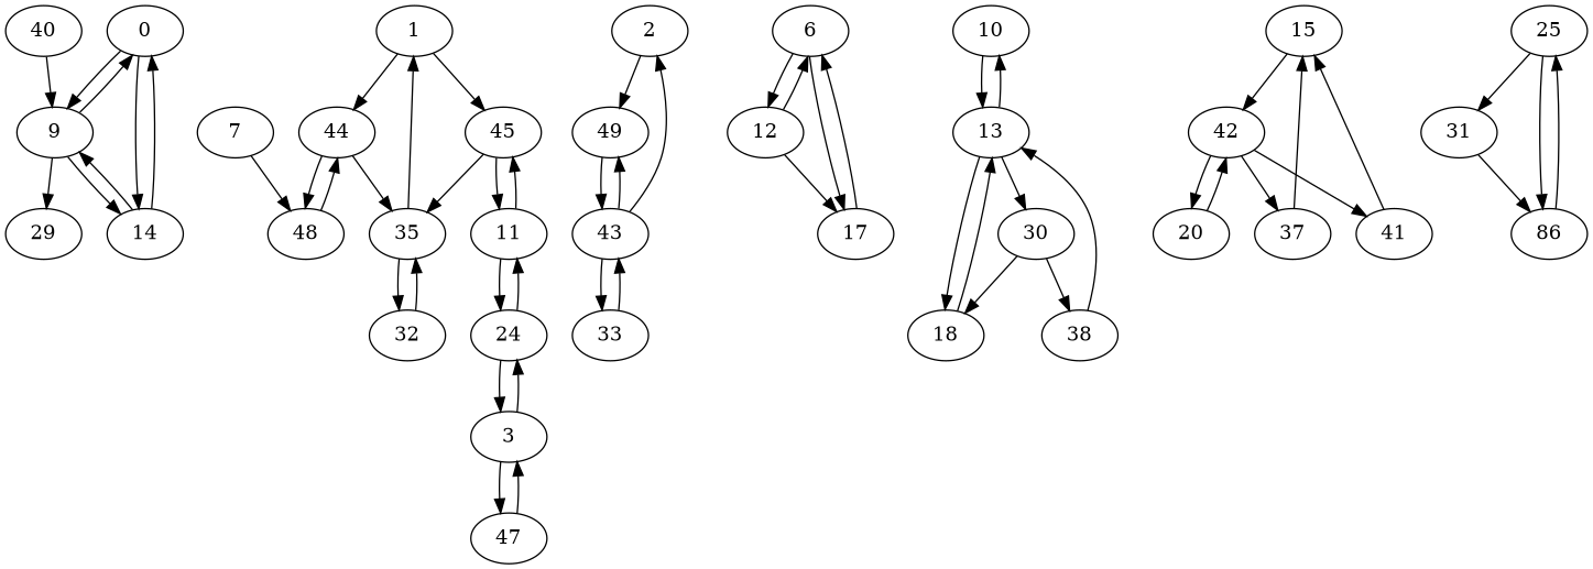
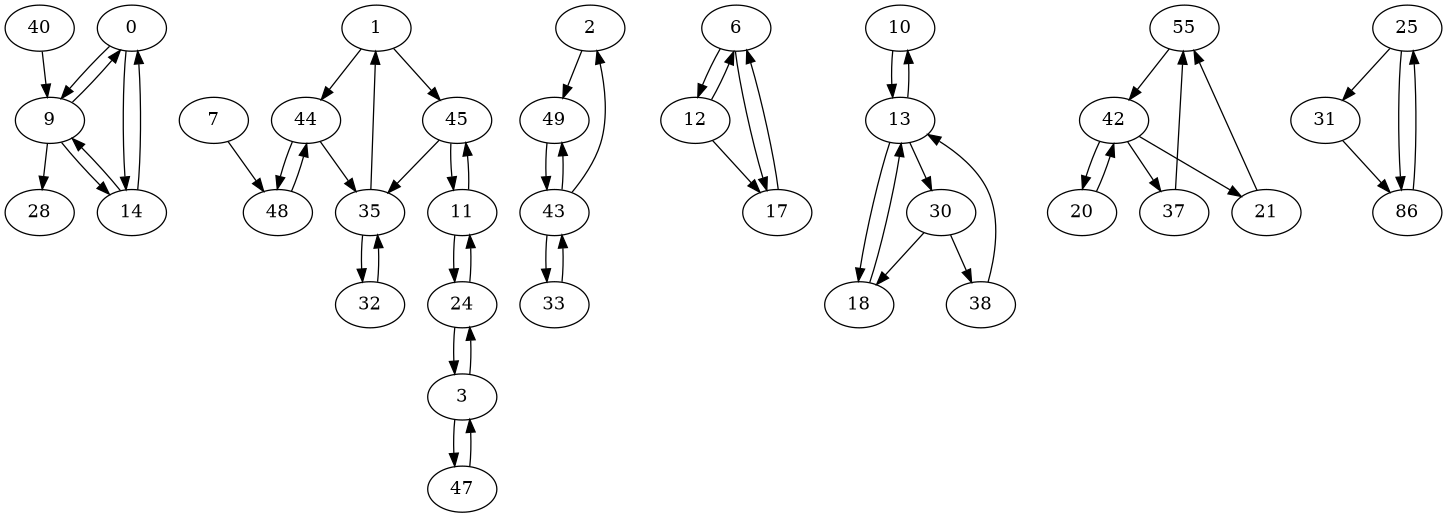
  digraph {
    0
    9
    14
-   29
+   29 [label=28]
    1
    44
    45
    48
    35
    11
    32
    24
    2
    49
    43
    33
    3
    47
    7
    n20 [label=6]
    12
    17
    40
    10
    13
    18
    30
    38
-   15
+   15 [label=55]
    42
    20
    37
-   41
+   41 [label=21]
    25
    31
    n36 [label=86]
    0 -> 9
    0 -> 14
    9 -> 0
    9 -> 14
    9 -> 29
    14 -> 0
    14 -> 9
    1 -> 44
    1 -> 45
    44 -> 48
    44 -> 35
    45 -> 35
    45 -> 11
    48 -> 44
    35 -> 1
    35 -> 32
    11 -> 45
    11 -> 24
    32 -> 35
    24 -> 11
    24 -> 3
    2 -> 49
    49 -> 43
    43 -> 2
    43 -> 49
    43 -> 33
    33 -> 43
    3 -> 24
    3 -> 47
    47 -> 3
    7 -> 48
    n20 -> 12
    n20 -> 17
    12 -> n20
    12 -> 17
    17 -> n20
    40 -> 9
    10 -> 13
    13 -> 10
    13 -> 18
    13 -> 30
    18 -> 13
    30 -> 18
    30 -> 38
    38 -> 13
    15 -> 42
    42 -> 20
    42 -> 37
    42 -> 41
    20 -> 42
    37 -> 15
    41 -> 15
    25 -> 31
    25 -> n36
    31 -> n36
    n36 -> 25
  }
